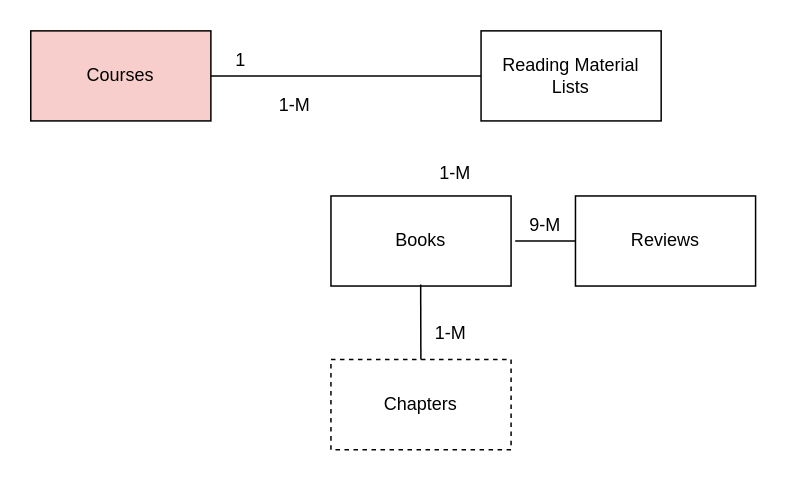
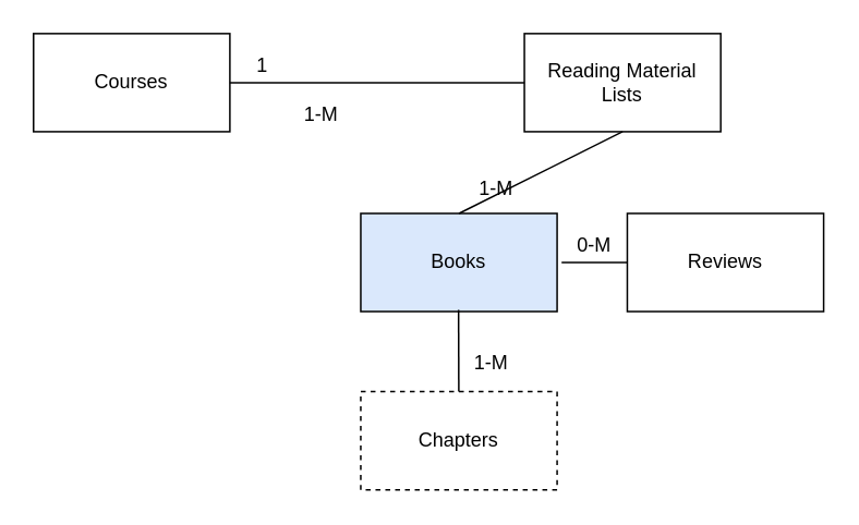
  <mxCell id="0" />
  <mxCell id="1" parent="0" />
- <mxCell id="2" value="Courses" style="rounded=0;whiteSpace=wrap;html=1;fillColor=#f8cecc;" parent="1" vertex="1"><mxGeometry x="20" y="20" width="120" height="60" as="geometry" /></mxCell>
+ <mxCell id="2" value="Courses" style="rounded=0;whiteSpace=wrap;html=1;" parent="1" vertex="1"><mxGeometry x="20" y="20" width="120" height="60" as="geometry" /></mxCell>
  <mxCell id="3" value="Reading Material Lists" style="rounded=0;whiteSpace=wrap;html=1;" parent="1" vertex="1"><mxGeometry x="320" y="20" width="120" height="60" as="geometry" /></mxCell>
- <mxCell id="4" value="Books" style="rounded=0;whiteSpace=wrap;html=1;" parent="1" vertex="1"><mxGeometry x="220" y="130" width="120" height="60" as="geometry" /></mxCell>
+ <mxCell id="4" value="Books" style="rounded=0;whiteSpace=wrap;html=1;fillColor=#dae8fc;" parent="1" vertex="1"><mxGeometry x="220" y="130" width="120" height="60" as="geometry" /></mxCell>
  <mxCell id="5" value="Chapters" style="rounded=0;whiteSpace=wrap;html=1;dashed=1;" parent="1" vertex="1"><mxGeometry x="220" y="239" width="120" height="60" as="geometry" /></mxCell>
  <mxCell id="6" value="Reviews" style="rounded=0;whiteSpace=wrap;html=1;" parent="1" vertex="1"><mxGeometry x="382.9" y="130" width="120" height="60" as="geometry" /></mxCell>
  <mxCell id="7" value="1-M" style="text;html=1;strokeColor=none;fillColor=none;align=center;verticalAlign=middle;whiteSpace=wrap;rounded=0;" parent="1" vertex="1"><mxGeometry x="176" y="60" width="40" height="20" as="geometry" /></mxCell>
  <mxCell id="8" value="1-M" style="text;html=1;strokeColor=none;fillColor=none;align=center;verticalAlign=middle;whiteSpace=wrap;rounded=0;" parent="1" vertex="1"><mxGeometry x="283" y="105" width="40" height="20" as="geometry" /></mxCell>
  <mxCell id="9" value="1" style="text;html=1;strokeColor=none;fillColor=none;align=center;verticalAlign=middle;whiteSpace=wrap;rounded=0;" parent="1" vertex="1"><mxGeometry x="140" y="30" width="40" height="20" as="geometry" /></mxCell>
  <mxCell id="10" value="" style="endArrow=none;html=1;entryX=0;entryY=0.5;entryDx=0;entryDy=0;exitX=1.023;exitY=0.633;exitDx=0;exitDy=0;exitPerimeter=0;" parent="1" target="6" edge="1"><mxGeometry width="50" height="50" relative="1" as="geometry"><mxPoint x="342.76" y="159.98" as="sourcePoint" /><mxPoint x="442.9" y="92" as="targetPoint" /></mxGeometry></mxCell>
  <mxCell id="11" value="" style="endArrow=none;html=1;exitX=1.023;exitY=0.633;exitDx=0;exitDy=0;exitPerimeter=0;" parent="1" target="5" edge="1"><mxGeometry width="50" height="50" relative="1" as="geometry"><mxPoint x="279.76" y="188.98" as="sourcePoint" /><mxPoint x="319.9" y="189" as="targetPoint" /></mxGeometry></mxCell>
+ <mxCell id="12" value="" style="endArrow=none;html=1;entryX=0.5;entryY=0;entryDx=0;entryDy=0;exitX=0.5;exitY=1;exitDx=0;exitDy=0;" parent="1" source="3" target="4" edge="1"><mxGeometry width="50" height="50" relative="1" as="geometry"><mxPoint x="362.76" y="179.98" as="sourcePoint" /><mxPoint x="402.9" y="180" as="targetPoint" /></mxGeometry></mxCell>
  <mxCell id="13" value="" style="endArrow=none;html=1;exitX=0;exitY=0.5;exitDx=0;exitDy=0;" parent="1" source="3" edge="1"><mxGeometry width="50" height="50" relative="1" as="geometry"><mxPoint x="372.76" y="189.98" as="sourcePoint" /><mxPoint x="140" y="50" as="targetPoint" /></mxGeometry></mxCell>
  <mxCell id="14" value="1-M" style="text;html=1;strokeColor=none;fillColor=none;align=center;verticalAlign=middle;whiteSpace=wrap;rounded=0;" parent="1" vertex="1"><mxGeometry x="280" y="212" width="40" height="20" as="geometry" /></mxCell>
- <mxCell id="15" value="9-M" style="text;html=1;strokeColor=none;fillColor=none;align=center;verticalAlign=middle;whiteSpace=wrap;rounded=0;" parent="1" vertex="1"><mxGeometry x="343" y="140" width="40" height="20" as="geometry" /></mxCell>
+ <mxCell id="15" value="0-M" style="text;html=1;strokeColor=none;fillColor=none;align=center;verticalAlign=middle;whiteSpace=wrap;rounded=0;" parent="1" vertex="1"><mxGeometry x="343" y="140" width="40" height="20" as="geometry" /></mxCell>
